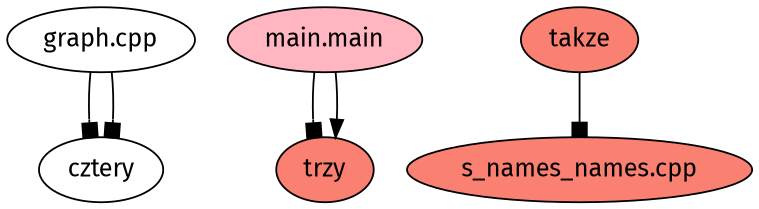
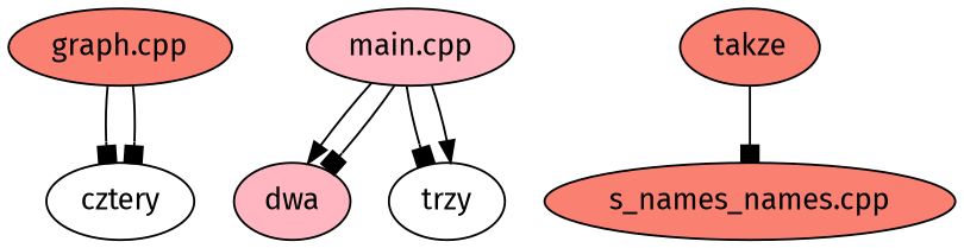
  digraph {
    fontname="Fira Sans"
    node [fillcolor=salmon fontname="Fira Sans" style=filled]
    edge [arrowhead=box fontname="Fira Sans"]
    cztery [fillcolor=white]
-   "graph.cpp" [fillcolor=white]
-   "main.cpp" [fillcolor=lightpink label="main.main"]
-   trzy
+   "graph.cpp"
+   "main.cpp" [fillcolor=lightpink]
+   dwa [fillcolor=lightpink]
+   trzy [fillcolor=white]
    takze
    "s_names_names.cpp"
    "graph.cpp" -> cztery
    "graph.cpp" -> cztery
+   "main.cpp" -> dwa [arrowhead=normal]
+   "main.cpp" -> dwa
    "main.cpp" -> trzy
    "main.cpp" -> trzy [arrowhead=normal]
    takze -> "s_names_names.cpp"
  }
